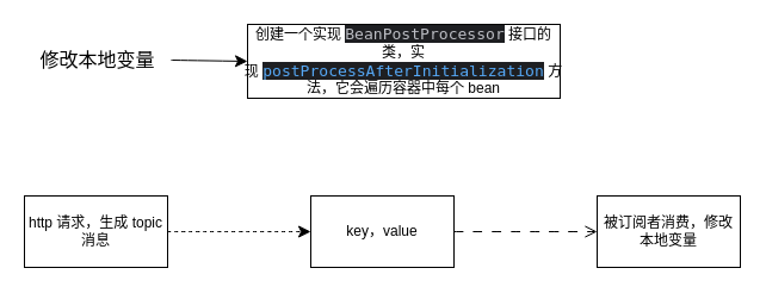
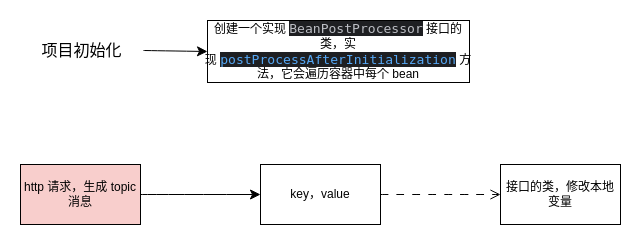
  <mxCell id="0" />
  <mxCell id="1" parent="0" />
- <mxCell id="2" value="" style="edgeStyle=none;curved=1;rounded=0;orthogonalLoop=1;jettySize=auto;html=1;fontSize=12;startSize=8;endSize=8;dashed=1;" edge="1" parent="1" source="3" target="8"><mxGeometry relative="1" as="geometry" /></mxCell>
- <mxCell id="3" value="http 请求，生成 topic 消息" style="rounded=0;whiteSpace=wrap;html=1;" vertex="1" parent="1"><mxGeometry x="20" y="164" width="120" height="60" as="geometry" /></mxCell>
+ <mxCell id="2" value="" style="edgeStyle=none;curved=1;rounded=0;orthogonalLoop=1;jettySize=auto;html=1;fontSize=12;startSize=8;endSize=8;" edge="1" parent="1" source="3" target="8"><mxGeometry relative="1" as="geometry" /></mxCell>
+ <mxCell id="3" value="http 请求，生成 topic 消息" style="rounded=0;whiteSpace=wrap;html=1;fillColor=#f8cecc;" vertex="1" parent="1"><mxGeometry x="20" y="164" width="120" height="60" as="geometry" /></mxCell>
  <mxCell id="4" value="创建一个实现&amp;nbsp;&lt;span style=&quot;font-family: &amp;quot;JetBrains Mono&amp;quot;, monospace; font-size: 9.8pt; background-color: rgb(30, 31, 34); color: rgb(188, 190, 196);&quot;&gt;BeanPostProcessor&lt;/span&gt;&lt;span style=&quot;background-color: transparent; color: light-dark(rgb(0, 0, 0), rgb(255, 255, 255));&quot;&gt;&amp;nbsp;接口的类，实现&amp;nbsp;&lt;/span&gt;&lt;span style=&quot;color: rgb(86, 168, 245); font-family: &amp;quot;JetBrains Mono&amp;quot;, monospace; font-size: 9.8pt; background-color: rgb(30, 31, 34);&quot;&gt;postProcessAfterInitialization&lt;/span&gt;&lt;span style=&quot;background-color: transparent; color: light-dark(rgb(0, 0, 0), rgb(255, 255, 255));&quot;&gt;&amp;nbsp;方法，它会遍历容器中每个 bean&lt;/span&gt;" style="rounded=0;whiteSpace=wrap;html=1;" vertex="1" parent="1"><mxGeometry x="207" y="20" width="262" height="62" as="geometry" /></mxCell>
  <mxCell id="5" style="edgeStyle=none;curved=1;rounded=0;orthogonalLoop=1;jettySize=auto;html=1;exitX=1;exitY=0.5;exitDx=0;exitDy=0;entryX=0;entryY=0.5;entryDx=0;entryDy=0;fontSize=12;startSize=8;endSize=8;" edge="1" parent="1" source="6" target="4"><mxGeometry relative="1" as="geometry" /></mxCell>
- <mxCell id="6" value="修改本地变量" style="text;strokeColor=none;fillColor=none;html=1;align=center;verticalAlign=middle;whiteSpace=wrap;rounded=0;fontSize=16;" vertex="1" parent="1"><mxGeometry x="20" y="35" width="123" height="30" as="geometry" /></mxCell>
+ <mxCell id="6" value="项目初始化" style="text;strokeColor=none;fillColor=none;html=1;align=center;verticalAlign=middle;whiteSpace=wrap;rounded=0;fontSize=16;" vertex="1" parent="1"><mxGeometry x="20" y="35" width="123" height="30" as="geometry" /></mxCell>
  <mxCell id="7" value="" style="edgeStyle=none;curved=1;rounded=0;orthogonalLoop=1;jettySize=auto;html=1;fontSize=12;startSize=8;endSize=8;dashed=1;dashPattern=8 8;endArrow=open;" edge="1" parent="1" source="8" target="9"><mxGeometry relative="1" as="geometry" /></mxCell>
  <mxCell id="8" value="key，value" style="rounded=0;whiteSpace=wrap;html=1;" vertex="1" parent="1"><mxGeometry x="260" y="164" width="120" height="60" as="geometry" /></mxCell>
- <mxCell id="9" value="被订阅者消费，修改本地变量" style="whiteSpace=wrap;html=1;rounded=0;" vertex="1" parent="1"><mxGeometry x="500" y="164" width="120" height="60" as="geometry" /></mxCell>
+ <mxCell id="9" value="接口的类，修改本地变量" style="whiteSpace=wrap;html=1;rounded=0;" vertex="1" parent="1"><mxGeometry x="500" y="164" width="120" height="60" as="geometry" /></mxCell>
